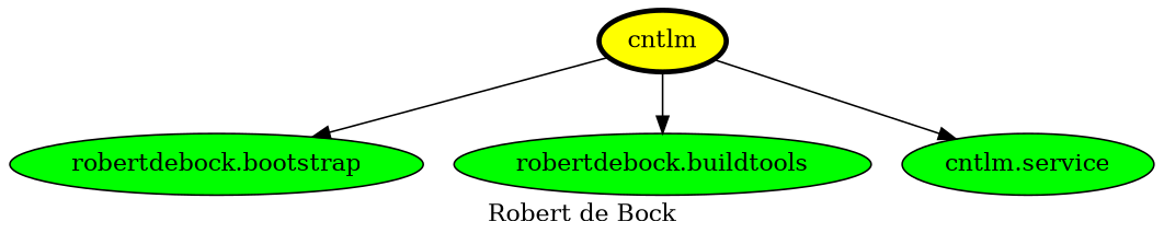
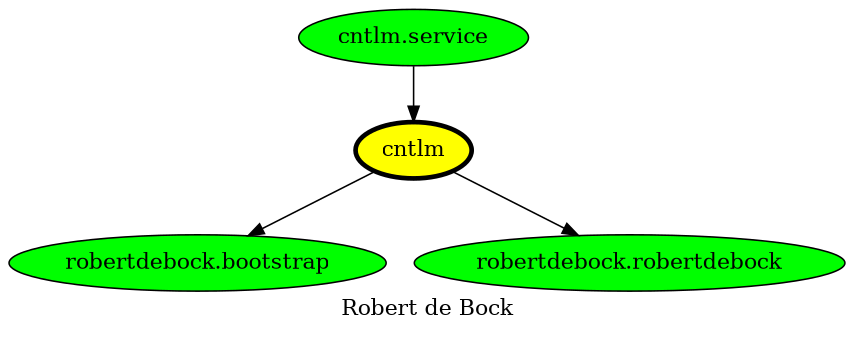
  digraph {
    label="Robert de Bock"
    node [fillcolor=green style=filled]
    cntlm [fillcolor=yellow penwidth=3]
    "robertdebock.bootstrap"
-   "robertdebock.buildtools"
+   "robertdebock.buildtools" [label="robertdebock.robertdebock"]
    n4 [label="cntlm.service"]
    cntlm -> "robertdebock.bootstrap"
    cntlm -> "robertdebock.buildtools"
-   cntlm -> n4
+   n4 -> cntlm
  }
